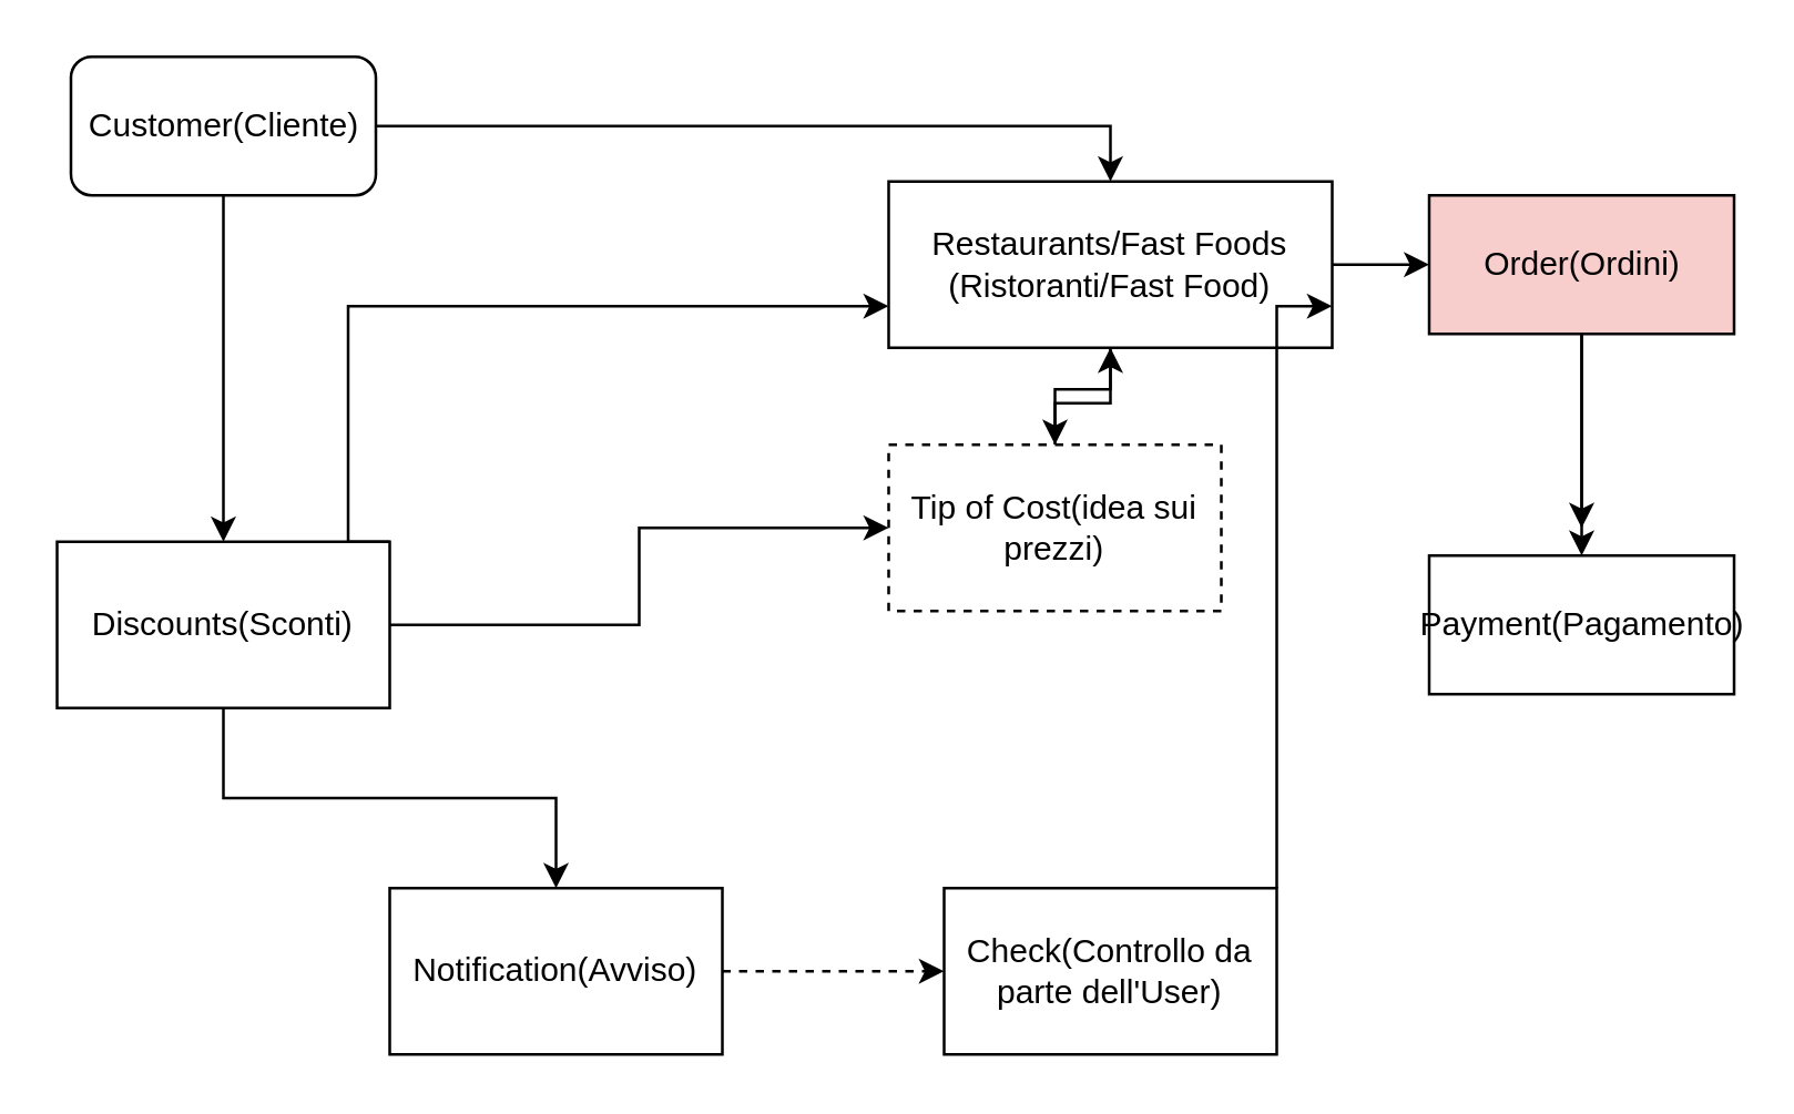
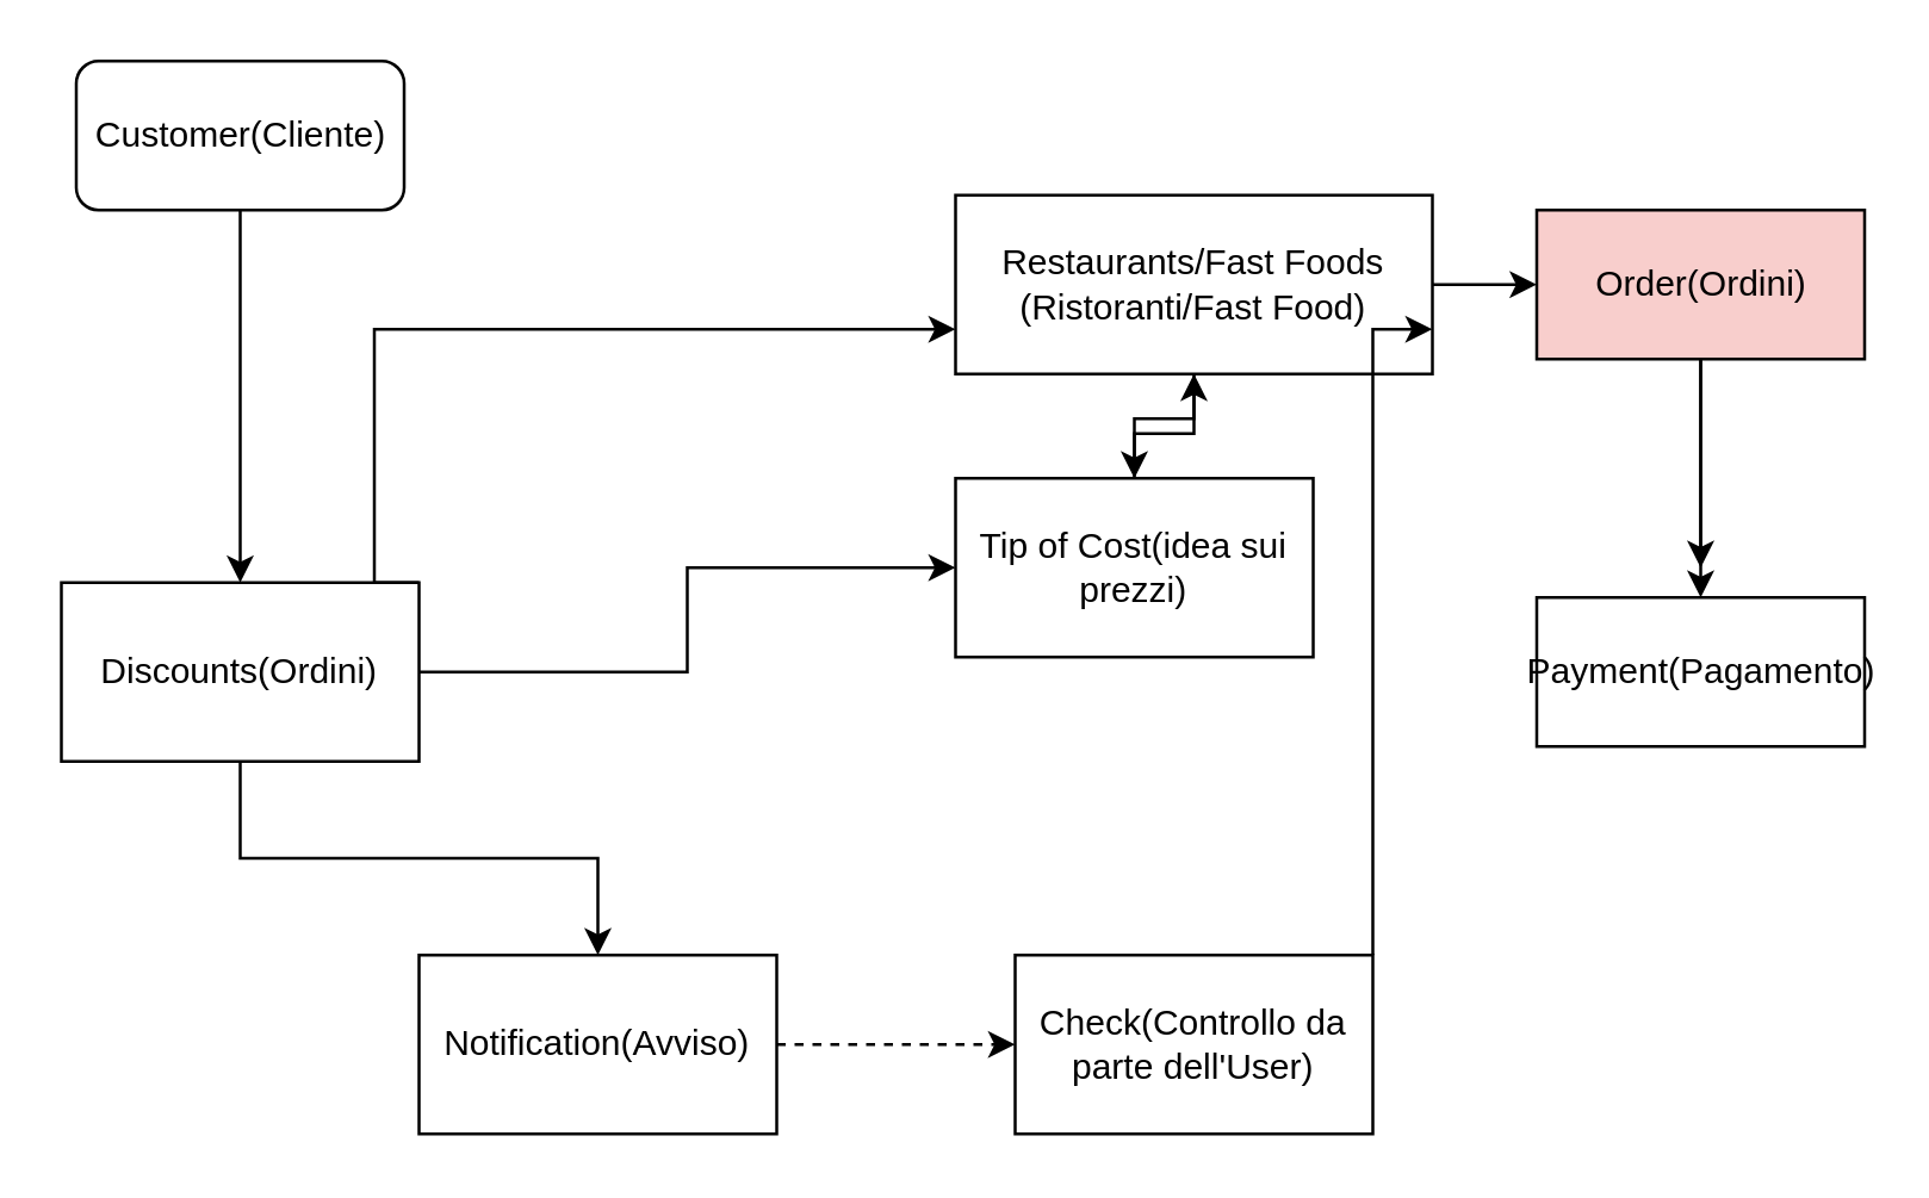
  <mxCell id="0" />
  <mxCell id="1" parent="0" />
  <mxCell id="2" value="" style="edgeStyle=orthogonalEdgeStyle;rounded=0;orthogonalLoop=1;jettySize=auto;html=1;" parent="1" source="4" target="17" edge="1"><mxGeometry relative="1" as="geometry" /></mxCell>
- <mxCell id="3" style="edgeStyle=orthogonalEdgeStyle;rounded=0;orthogonalLoop=1;jettySize=auto;html=1;entryX=0.5;entryY=0;entryDx=0;entryDy=0;" parent="1" source="4" target="11" edge="1"><mxGeometry relative="1" as="geometry" /></mxCell>
  <mxCell id="4" value="Customer(Cliente)" style="html=1;rounded=1;" parent="1" vertex="1"><mxGeometry x="25" y="20" width="110" height="50" as="geometry" /></mxCell>
  <mxCell id="5" style="edgeStyle=orthogonalEdgeStyle;rounded=0;orthogonalLoop=1;jettySize=auto;html=1;" parent="1" source="7" edge="1"><mxGeometry relative="1" as="geometry"><mxPoint x="570" y="190" as="targetPoint" /></mxGeometry></mxCell>
  <mxCell id="6" value="" style="edgeStyle=orthogonalEdgeStyle;rounded=0;orthogonalLoop=1;jettySize=auto;html=1;" parent="1" source="7" target="8" edge="1"><mxGeometry relative="1" as="geometry" /></mxCell>
  <mxCell id="7" value="Order(Ordini)" style="html=1;fillColor=#f8cecc;" parent="1" vertex="1"><mxGeometry x="515" y="70" width="110" height="50" as="geometry" /></mxCell>
  <mxCell id="8" value="Payment(Pagamento)" style="html=1;" parent="1" vertex="1"><mxGeometry x="515" y="200" width="110" height="50" as="geometry" /></mxCell>
  <mxCell id="9" style="edgeStyle=orthogonalEdgeStyle;rounded=0;orthogonalLoop=1;jettySize=auto;html=1;entryX=0;entryY=0.5;entryDx=0;entryDy=0;" parent="1" source="11" target="7" edge="1"><mxGeometry relative="1" as="geometry" /></mxCell>
  <mxCell id="10" style="edgeStyle=orthogonalEdgeStyle;rounded=0;orthogonalLoop=1;jettySize=auto;html=1;entryX=0.5;entryY=0;entryDx=0;entryDy=0;" parent="1" source="11" target="13" edge="1"><mxGeometry relative="1" as="geometry" /></mxCell>
  <mxCell id="11" value="Restaurants/Fast Foods&lt;br&gt;(Ristoranti/Fast Food)" style="whiteSpace=wrap;html=1;" parent="1" vertex="1"><mxGeometry x="320" y="65" width="160" height="60" as="geometry" /></mxCell>
  <mxCell id="12" value="" style="edgeStyle=orthogonalEdgeStyle;rounded=0;orthogonalLoop=1;jettySize=auto;html=1;" parent="1" source="13" target="11" edge="1"><mxGeometry relative="1" as="geometry" /></mxCell>
- <mxCell id="13" value="Tip of Cost(idea sui prezzi)" style="whiteSpace=wrap;html=1;dashed=1;" parent="1" vertex="1"><mxGeometry x="320" y="160" width="120" height="60" as="geometry" /></mxCell>
+ <mxCell id="13" value="Tip of Cost(idea sui prezzi)" style="whiteSpace=wrap;html=1;" parent="1" vertex="1"><mxGeometry x="320" y="160" width="120" height="60" as="geometry" /></mxCell>
  <mxCell id="14" style="edgeStyle=orthogonalEdgeStyle;rounded=0;orthogonalLoop=1;jettySize=auto;html=1;entryX=0;entryY=0.5;entryDx=0;entryDy=0;" parent="1" source="17" target="13" edge="1"><mxGeometry relative="1" as="geometry" /></mxCell>
  <mxCell id="15" style="edgeStyle=orthogonalEdgeStyle;rounded=0;orthogonalLoop=1;jettySize=auto;html=1;exitX=1;exitY=0;exitDx=0;exitDy=0;entryX=0;entryY=0.75;entryDx=0;entryDy=0;" parent="1" source="17" target="11" edge="1"><mxGeometry relative="1" as="geometry"><Array as="points"><mxPoint x="125" y="195" /><mxPoint x="125" y="110" /></Array></mxGeometry></mxCell>
  <mxCell id="16" value="" style="edgeStyle=orthogonalEdgeStyle;rounded=0;orthogonalLoop=1;jettySize=auto;html=1;" parent="1" source="17" target="19" edge="1"><mxGeometry relative="1" as="geometry" /></mxCell>
- <mxCell id="17" value="Discounts(Sconti)&lt;br&gt;" style="whiteSpace=wrap;html=1;" parent="1" vertex="1"><mxGeometry x="20" y="195" width="120" height="60" as="geometry" /></mxCell>
+ <mxCell id="17" value="Discounts(Ordini)&lt;br&gt;" style="whiteSpace=wrap;html=1;" parent="1" vertex="1"><mxGeometry x="20" y="195" width="120" height="60" as="geometry" /></mxCell>
  <mxCell id="18" value="" style="edgeStyle=orthogonalEdgeStyle;rounded=0;orthogonalLoop=1;jettySize=auto;html=1;dashed=1;" parent="1" source="19" target="21" edge="1"><mxGeometry relative="1" as="geometry" /></mxCell>
  <mxCell id="19" value="Notification(Avviso)" style="whiteSpace=wrap;html=1;" parent="1" vertex="1"><mxGeometry x="140" y="320" width="120" height="60" as="geometry" /></mxCell>
  <mxCell id="20" style="edgeStyle=orthogonalEdgeStyle;rounded=0;orthogonalLoop=1;jettySize=auto;html=1;entryX=1;entryY=0.75;entryDx=0;entryDy=0;" parent="1" source="21" target="11" edge="1"><mxGeometry relative="1" as="geometry"><Array as="points"><mxPoint x="460" y="110" /></Array></mxGeometry></mxCell>
  <mxCell id="21" value="Check(Controllo da parte dell'User)" style="whiteSpace=wrap;html=1;" parent="1" vertex="1"><mxGeometry x="340" y="320" width="120" height="60" as="geometry" /></mxCell>
